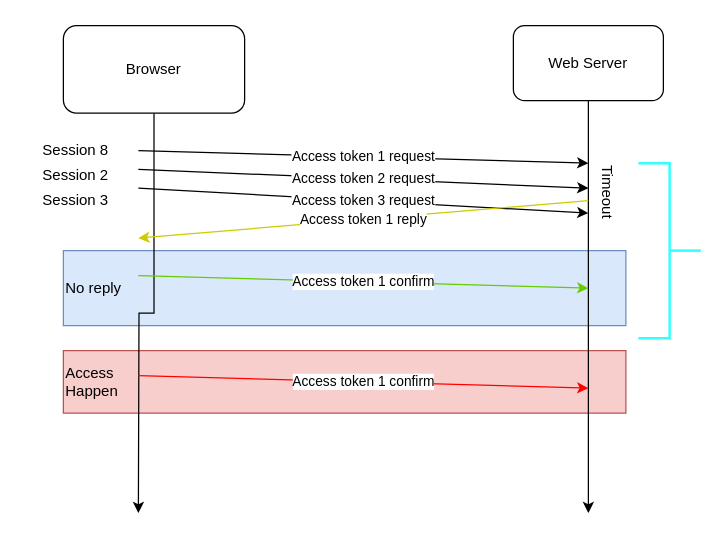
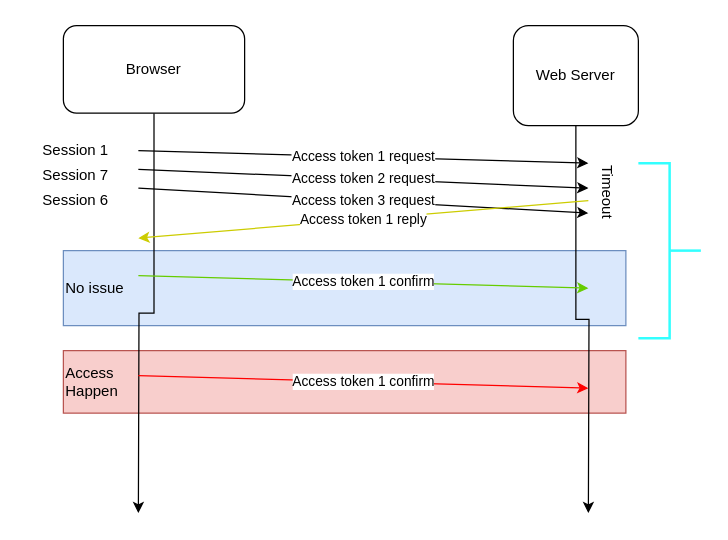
  <mxCell id="0" />
  <mxCell id="1" parent="0" />
  <mxCell id="2" value="Access&lt;br&gt;Happen&amp;nbsp;" style="rounded=0;whiteSpace=wrap;html=1;strokeColor=#b85450;fillColor=#f8cecc;align=left;" vertex="1" parent="1"><mxGeometry x="50" y="280" width="450" height="50" as="geometry" /></mxCell>
- <mxCell id="3" value="No reply&amp;nbsp;" style="rounded=0;whiteSpace=wrap;html=1;strokeColor=#6c8ebf;fillColor=#dae8fc;align=left;" vertex="1" parent="1"><mxGeometry x="50" y="200" width="450" height="60" as="geometry" /></mxCell>
+ <mxCell id="3" value="No issue&amp;nbsp;" style="rounded=0;whiteSpace=wrap;html=1;strokeColor=#6c8ebf;fillColor=#dae8fc;align=left;" vertex="1" parent="1"><mxGeometry x="50" y="200" width="450" height="60" as="geometry" /></mxCell>
  <mxCell id="4" style="edgeStyle=orthogonalEdgeStyle;rounded=0;orthogonalLoop=1;jettySize=auto;html=1;exitX=0.5;exitY=1;exitDx=0;exitDy=0;" edge="1" parent="1" source="5"><mxGeometry relative="1" as="geometry"><mxPoint x="470" y="410" as="targetPoint" /></mxGeometry></mxCell>
- <mxCell id="5" value="Web Server" style="rounded=1;whiteSpace=wrap;html=1;" vertex="1" parent="1"><mxGeometry x="410" y="20" width="120" height="60" as="geometry" /></mxCell>
+ <mxCell id="5" value="Web Server" style="rounded=1;whiteSpace=wrap;html=1;" vertex="1" parent="1"><mxGeometry x="410" y="20" width="100" height="80" as="geometry" /></mxCell>
  <mxCell id="6" style="edgeStyle=orthogonalEdgeStyle;rounded=0;orthogonalLoop=1;jettySize=auto;html=1;exitX=0.5;exitY=1;exitDx=0;exitDy=0;" edge="1" parent="1" source="7"><mxGeometry relative="1" as="geometry"><mxPoint x="110" y="410" as="targetPoint" /></mxGeometry></mxCell>
  <mxCell id="7" value="Browser" style="rounded=1;whiteSpace=wrap;html=1;" vertex="1" parent="1"><mxGeometry x="50" y="20" width="145" height="70" as="geometry" /></mxCell>
  <mxCell id="8" value="Access token 1 request" style="endArrow=classic;html=1;startArrow=none;startFill=0;endFill=1;" edge="1" parent="1"><mxGeometry width="50" height="50" relative="1" as="geometry"><mxPoint x="110" y="120" as="sourcePoint" /><mxPoint x="470" y="130" as="targetPoint" /></mxGeometry></mxCell>
- <mxCell id="9" value="Session 8" style="text;html=1;strokeColor=none;fillColor=none;align=center;verticalAlign=middle;whiteSpace=wrap;rounded=0;" vertex="1" parent="1"><mxGeometry x="20" y="110" width="80" height="20" as="geometry" /></mxCell>
- <mxCell id="10" value="Session 2" style="text;html=1;strokeColor=none;fillColor=none;align=center;verticalAlign=middle;whiteSpace=wrap;rounded=0;" vertex="1" parent="1"><mxGeometry x="20" y="130" width="80" height="20" as="geometry" /></mxCell>
- <mxCell id="11" value="Session 3" style="text;html=1;strokeColor=none;fillColor=none;align=center;verticalAlign=middle;whiteSpace=wrap;rounded=0;" vertex="1" parent="1"><mxGeometry x="20" y="150" width="80" height="20" as="geometry" /></mxCell>
+ <mxCell id="9" value="Session 1" style="text;html=1;strokeColor=none;fillColor=none;align=center;verticalAlign=middle;whiteSpace=wrap;rounded=0;" vertex="1" parent="1"><mxGeometry x="20" y="110" width="80" height="20" as="geometry" /></mxCell>
+ <mxCell id="10" value="Session 7" style="text;html=1;strokeColor=none;fillColor=none;align=center;verticalAlign=middle;whiteSpace=wrap;rounded=0;" vertex="1" parent="1"><mxGeometry x="20" y="130" width="80" height="20" as="geometry" /></mxCell>
+ <mxCell id="11" value="Session 6" style="text;html=1;strokeColor=none;fillColor=none;align=center;verticalAlign=middle;whiteSpace=wrap;rounded=0;" vertex="1" parent="1"><mxGeometry x="20" y="150" width="80" height="20" as="geometry" /></mxCell>
  <mxCell id="12" value="Access token 2 request" style="endArrow=classic;html=1;startArrow=none;startFill=0;endFill=1;" edge="1" parent="1"><mxGeometry width="50" height="50" relative="1" as="geometry"><mxPoint x="110" y="135" as="sourcePoint" /><mxPoint x="470" y="150" as="targetPoint" /></mxGeometry></mxCell>
  <mxCell id="13" value="Access token 3 request" style="endArrow=classic;html=1;startArrow=none;startFill=0;endFill=1;" edge="1" parent="1"><mxGeometry width="50" height="50" relative="1" as="geometry"><mxPoint x="110" y="150" as="sourcePoint" /><mxPoint x="470" y="170" as="targetPoint" /></mxGeometry></mxCell>
  <mxCell id="14" value="Access token 1 reply" style="endArrow=none;html=1;startArrow=classic;startFill=1;endFill=0;strokeColor=#CCCC00;" edge="1" parent="1"><mxGeometry width="50" height="50" relative="1" as="geometry"><mxPoint x="110" y="190" as="sourcePoint" /><mxPoint x="470" y="160" as="targetPoint" /></mxGeometry></mxCell>
  <mxCell id="15" value="Access token 1 confirm" style="endArrow=classic;html=1;startArrow=none;startFill=0;endFill=1;strokeColor=#66CC00;" edge="1" parent="1"><mxGeometry width="50" height="50" relative="1" as="geometry"><mxPoint x="110" y="220" as="sourcePoint" /><mxPoint x="470" y="230" as="targetPoint" /></mxGeometry></mxCell>
  <mxCell id="16" value="Timeout" style="strokeWidth=2;html=1;shape=mxgraph.flowchart.annotation_2;align=left;labelPosition=right;pointerEvents=1;rotation=-180;horizontal=0;strokeColor=#33FFFF;" vertex="1" parent="1"><mxGeometry x="510" y="130" width="50" height="140" as="geometry" /></mxCell>
  <mxCell id="17" value="Access token 1 confirm" style="endArrow=classic;html=1;startArrow=none;startFill=0;endFill=1;strokeColor=#FF0000;" edge="1" parent="1"><mxGeometry width="50" height="50" relative="1" as="geometry"><mxPoint x="110" y="300" as="sourcePoint" /><mxPoint x="470" y="310" as="targetPoint" /></mxGeometry></mxCell>
